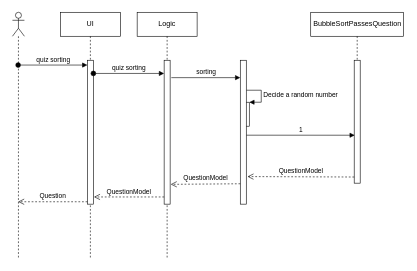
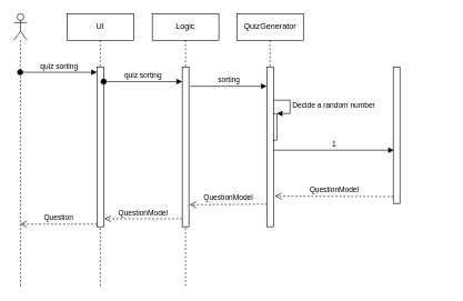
  <mxCell id="0" />
  <mxCell id="1" parent="0" />
  <mxCell id="2" value="" style="shape=umlLifeline;participant=umlActor;perimeter=lifelinePerimeter;whiteSpace=wrap;html=1;container=1;collapsible=0;recursiveResize=0;verticalAlign=top;spacingTop=36;labelBackgroundColor=#ffffff;outlineConnect=0;" parent="1" vertex="1"><mxGeometry x="20" y="20" width="20" height="410" as="geometry" /></mxCell>
  <mxCell id="3" value="UI" style="shape=umlLifeline;perimeter=lifelinePerimeter;whiteSpace=wrap;html=1;container=1;collapsible=0;recursiveResize=0;outlineConnect=0;" parent="1" vertex="1"><mxGeometry x="100" y="20" width="100" height="410" as="geometry" /></mxCell>
  <mxCell id="4" value="" style="html=1;points=[];perimeter=orthogonalPerimeter;" parent="3" vertex="1"><mxGeometry x="45" y="80" width="10" height="240" as="geometry" /></mxCell>
  <mxCell id="5" value="Logic" style="shape=umlLifeline;perimeter=lifelinePerimeter;whiteSpace=wrap;html=1;container=1;collapsible=0;recursiveResize=0;outlineConnect=0;" parent="1" vertex="1"><mxGeometry x="228" y="20" width="100" height="410" as="geometry" /></mxCell>
+ <mxCell id="6" value="QuizGenerator" style="shape=umlLifeline;perimeter=lifelinePerimeter;whiteSpace=wrap;html=1;container=1;collapsible=0;recursiveResize=0;outlineConnect=0;" parent="1" vertex="1"><mxGeometry x="355" y="20" width="100" height="80" as="geometry" /></mxCell>
  <mxCell id="7" value="quiz sorting" style="html=1;verticalAlign=bottom;startArrow=oval;endArrow=block;startSize=8;" parent="1" edge="1"><mxGeometry relative="1" as="geometry"><mxPoint x="29.5" y="108" as="sourcePoint" /><mxPoint x="145" y="108" as="targetPoint" /></mxGeometry></mxCell>
  <mxCell id="8" value="quiz sorting" style="html=1;verticalAlign=bottom;startArrow=oval;endArrow=block;startSize=8;" parent="1" target="18" edge="1"><mxGeometry relative="1" as="geometry"><mxPoint x="155" y="122" as="sourcePoint" /><mxPoint x="275" y="122" as="targetPoint" /></mxGeometry></mxCell>
  <mxCell id="9" value="" style="html=1;points=[];perimeter=orthogonalPerimeter;" parent="1" vertex="1"><mxGeometry x="405" y="170" width="10" height="40" as="geometry" /></mxCell>
  <mxCell id="10" value="Decide a random number" style="edgeStyle=orthogonalEdgeStyle;html=1;align=left;spacingLeft=2;endArrow=block;rounded=0;entryX=1;entryY=0;" parent="1" target="9" edge="1"><mxGeometry relative="1" as="geometry"><mxPoint x="410" y="150" as="sourcePoint" /><Array as="points"><mxPoint x="435" y="150" /></Array></mxGeometry></mxCell>
  <mxCell id="11" value="" style="html=1;points=[];perimeter=orthogonalPerimeter;" parent="1" vertex="1"><mxGeometry x="590" y="100" width="10" height="205" as="geometry" /></mxCell>
  <mxCell id="12" value="1" style="html=1;verticalAlign=bottom;endArrow=block;entryX=0.1;entryY=0.61;entryDx=0;entryDy=0;entryPerimeter=0;" parent="1" target="11" edge="1"><mxGeometry relative="1" as="geometry"><mxPoint x="410" y="225" as="sourcePoint" /></mxGeometry></mxCell>
  <mxCell id="13" value="QuestionModel" style="html=1;verticalAlign=bottom;endArrow=open;dashed=1;endSize=8;exitX=0;exitY=0.95;" parent="1" source="11" edge="1"><mxGeometry relative="1" as="geometry"><mxPoint x="412" y="294" as="targetPoint" /></mxGeometry></mxCell>
- <mxCell id="14" value="BubbleSortPassesQuestion" style="shape=umlLifeline;perimeter=lifelinePerimeter;whiteSpace=wrap;html=1;container=1;collapsible=0;recursiveResize=0;outlineConnect=0;" parent="1" vertex="1"><mxGeometry x="517.5" y="20" width="155" height="80" as="geometry" /></mxCell>
  <mxCell id="15" value="" style="html=1;points=[];perimeter=orthogonalPerimeter;" parent="1" vertex="1"><mxGeometry x="400" y="100" width="10" height="240" as="geometry" /></mxCell>
  <mxCell id="16" value="sorting" style="html=1;verticalAlign=bottom;endArrow=block;entryX=0;entryY=0;" parent="1" edge="1"><mxGeometry relative="1" as="geometry"><mxPoint x="285" y="129" as="sourcePoint" /><mxPoint x="400" y="129" as="targetPoint" /></mxGeometry></mxCell>
  <mxCell id="17" value="QuestionModel" style="html=1;verticalAlign=bottom;endArrow=open;dashed=1;endSize=8;exitX=0;exitY=0.95;entryX=0.9;entryY=0.954;entryDx=0;entryDy=0;entryPerimeter=0;" parent="1" edge="1"><mxGeometry relative="1" as="geometry"><mxPoint x="284" y="306.96" as="targetPoint" /><mxPoint x="400" y="306" as="sourcePoint" /></mxGeometry></mxCell>
  <mxCell id="18" value="" style="html=1;points=[];perimeter=orthogonalPerimeter;" parent="1" vertex="1"><mxGeometry x="273" y="100" width="10" height="240" as="geometry" /></mxCell>
  <mxCell id="19" value="QuestionModel" style="html=1;verticalAlign=bottom;endArrow=open;dashed=1;endSize=8;exitX=0;exitY=0.95;entryX=1.1;entryY=0.95;entryDx=0;entryDy=0;entryPerimeter=0;" parent="1" source="18" edge="1"><mxGeometry relative="1" as="geometry"><mxPoint x="156" y="328" as="targetPoint" /></mxGeometry></mxCell>
  <mxCell id="20" value="Question" style="html=1;verticalAlign=bottom;endArrow=open;dashed=1;endSize=8;exitX=0;exitY=0.95;" parent="1" edge="1"><mxGeometry relative="1" as="geometry"><mxPoint x="29.5" y="336" as="targetPoint" /><mxPoint x="145" y="336" as="sourcePoint" /></mxGeometry></mxCell>
